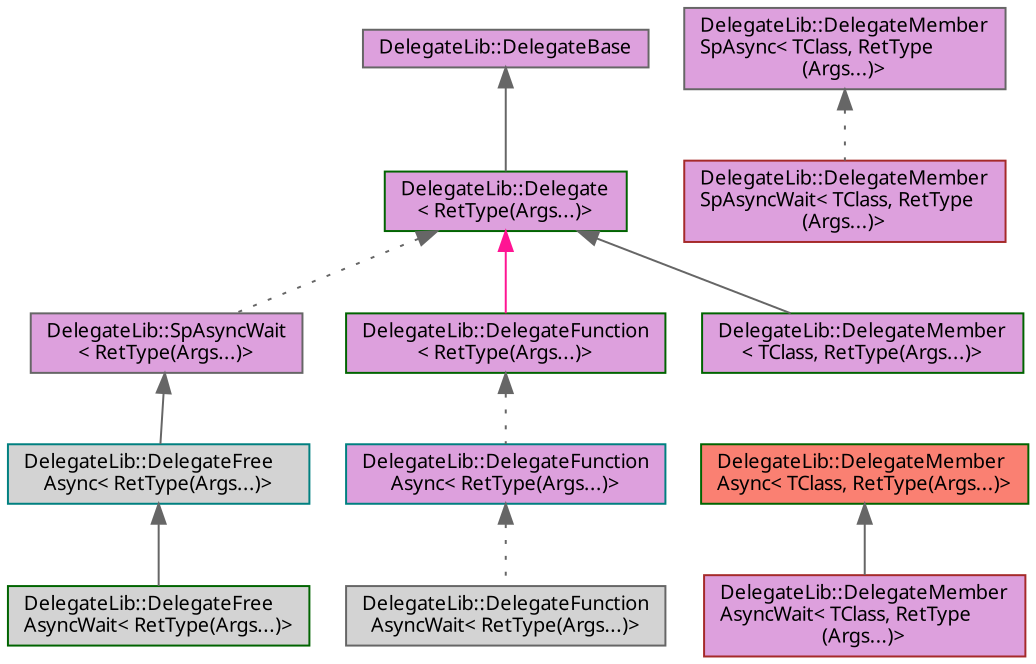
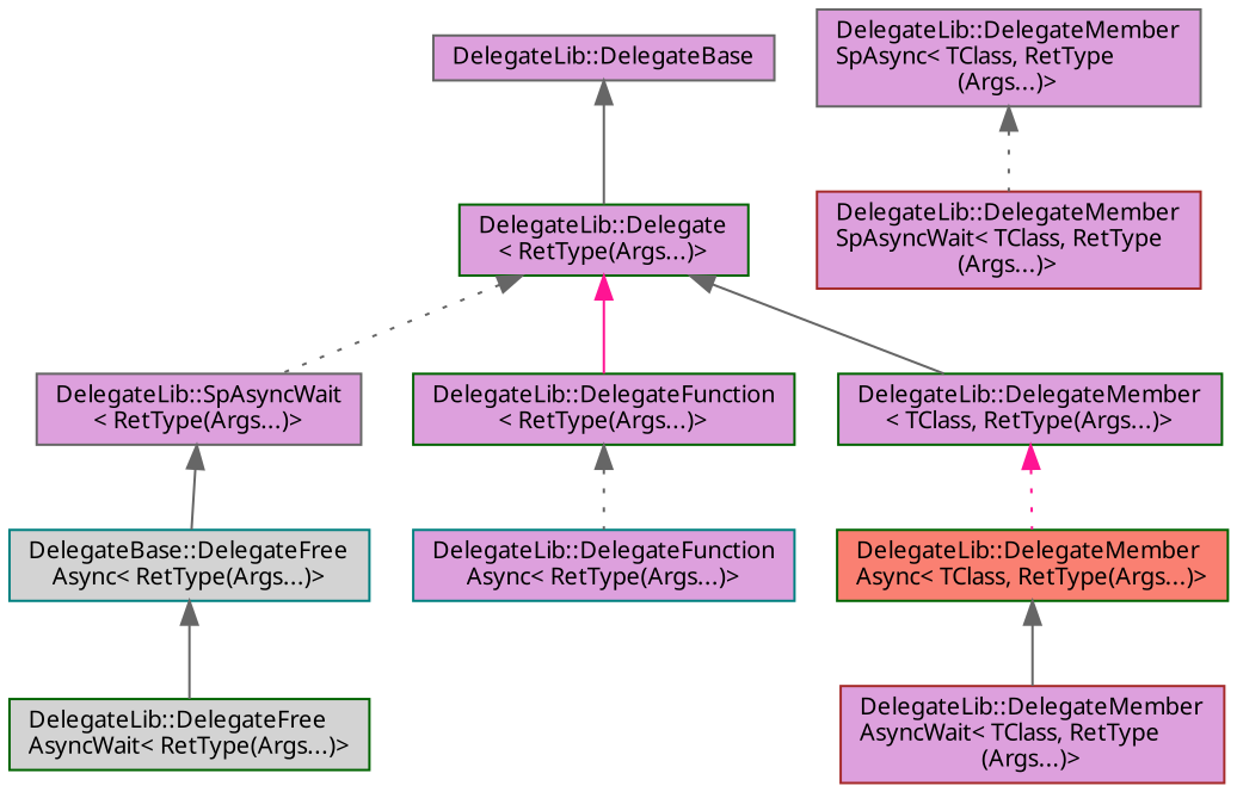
  digraph {
    fontname="Noto Sans"
    rankdir=TB
    node [color=darkgreen fillcolor=plum fontname="Noto Sans" fontsize=10 shape=box style=filled]
    edge [color=gray40 dir=back fontname="Noto Sans" fontsize=10 labelfontname=Helvetica labelfontsize=10 style=solid]
    n1 [color=gray40 fontcolor=black height=0.2 label="DelegateLib::DelegateBase" width=0.4]
    n2 [height=0.2 label="DelegateLib::Delegate\l\< RetType(Args...)\>" width=0.4]
    n3 [color=gray40 height=0.2 label="DelegateLib::SpAsyncWait\l\< RetType(Args...)\>" width=0.4]
    n4 [height=0.2 label="DelegateLib::DelegateFunction\l\< RetType(Args...)\>" width=0.4]
    n5 [height=0.2 label="DelegateLib::DelegateMember\l\< TClass, RetType(Args...)\>" width=0.4]
-   n6 [color=teal fillcolor=lightgrey height=0.2 label="DelegateLib::DelegateFree\lAsync\< RetType(Args...)\>" width=0.4]
+   n6 [color=teal fillcolor=lightgrey height=0.2 label="DelegateBase::DelegateFree\lAsync\< RetType(Args...)\>" width=0.4]
    n7 [color=teal height=0.2 label="DelegateLib::DelegateFunction\lAsync\< RetType(Args...)\>" width=0.4]
    n8 [fillcolor=salmon height=0.2 label="DelegateLib::DelegateMember\lAsync\< TClass, RetType(Args...)\>" width=0.4]
    n9 [fillcolor=lightgrey height=0.2 label="DelegateLib::DelegateFree\lAsyncWait\< RetType(Args...)\>" width=0.4]
-   n10 [color=gray40 fillcolor=lightgrey height=0.2 label="DelegateLib::DelegateFunction\lAsyncWait\< RetType(Args...)\>" width=0.4]
    n11 [color=brown height=0.2 label="DelegateLib::DelegateMember\lAsyncWait\< TClass, RetType\l(Args...)\>" width=0.4]
    n12 [color=gray40 height=0.2 label="DelegateLib::DelegateMember\lSpAsync\< TClass, RetType\l(Args...)\>" width=0.4]
    n13 [color=brown height=0.2 label="DelegateLib::DelegateMember\lSpAsyncWait\< TClass, RetType\l(Args...)\>" width=0.4]
    n1 -> n2
    n2 -> n3 [style=dotted]
    n2 -> n4 [color=deeppink]
    n2 -> n5
    n3 -> n6
    n4 -> n7 [style=dotted]
+   n5 -> n8 [color=deeppink style=dotted]
    n6 -> n9
-   n7 -> n10 [style=dotted]
    n8 -> n11
    n12 -> n13 [style=dotted]
  }
